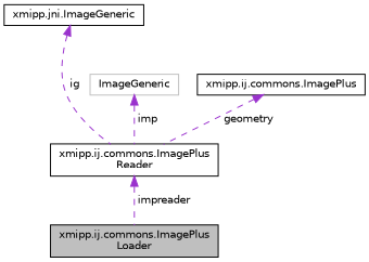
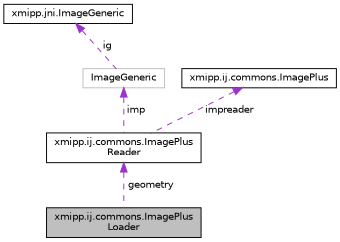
  digraph {
    fontname="DejaVu Sans"
    node [color=black fillcolor=white fontname="DejaVu Sans" fontsize=10 shape=record style=filled]
    edge [color=darkorchid3 dir=back fontname="DejaVu Sans" fontsize=10 labelfontname=Helvetica labelfontsize=10 style=dashed]
    n1 [fillcolor=grey75 fontcolor=black height=0.2 label="xmipp.ij.commons.ImagePlus\lLoader" width=0.4]
    n2 [height=0.2 label="xmipp.ij.commons.ImagePlus\lReader" width=0.4]
    n3 [color=grey75 height=0.2 label=ImageGeneric width=0.4]
    n4 [height=0.2 label="xmipp.ij.commons.ImagePlus" width=0.4]
    n5 [height=0.2 label="xmipp.jni.ImageGeneric" width=0.4]
-   n2 -> n1 [label=" impreader"]
+   n2 -> n1 [label=" geometry"]
    n3 -> n2 [label=" imp"]
-   n4 -> n2 [label=" geometry"]
-   n5 -> n2 [label=" ig"]
+   n4 -> n2 [label=" impreader"]
+   n5 -> n3 [label=" ig"]
  }
